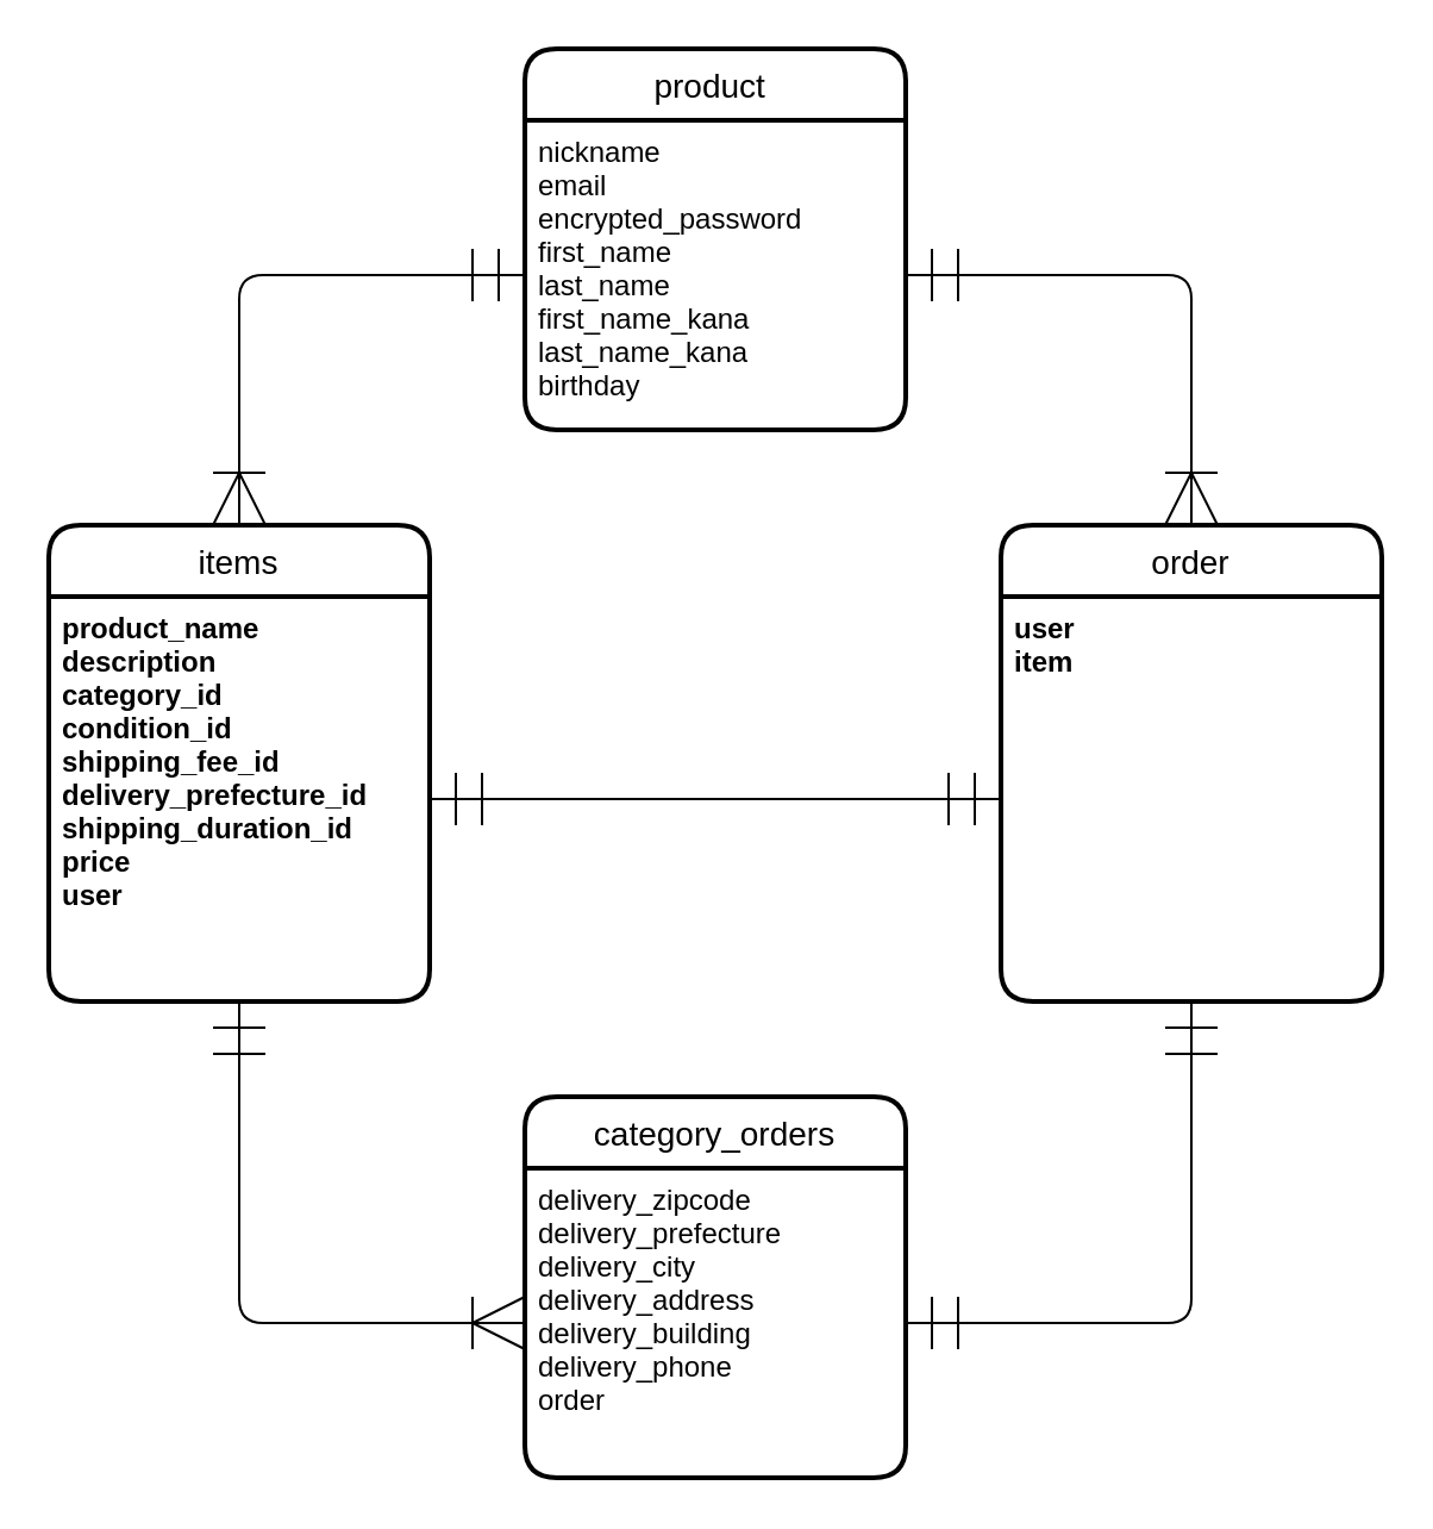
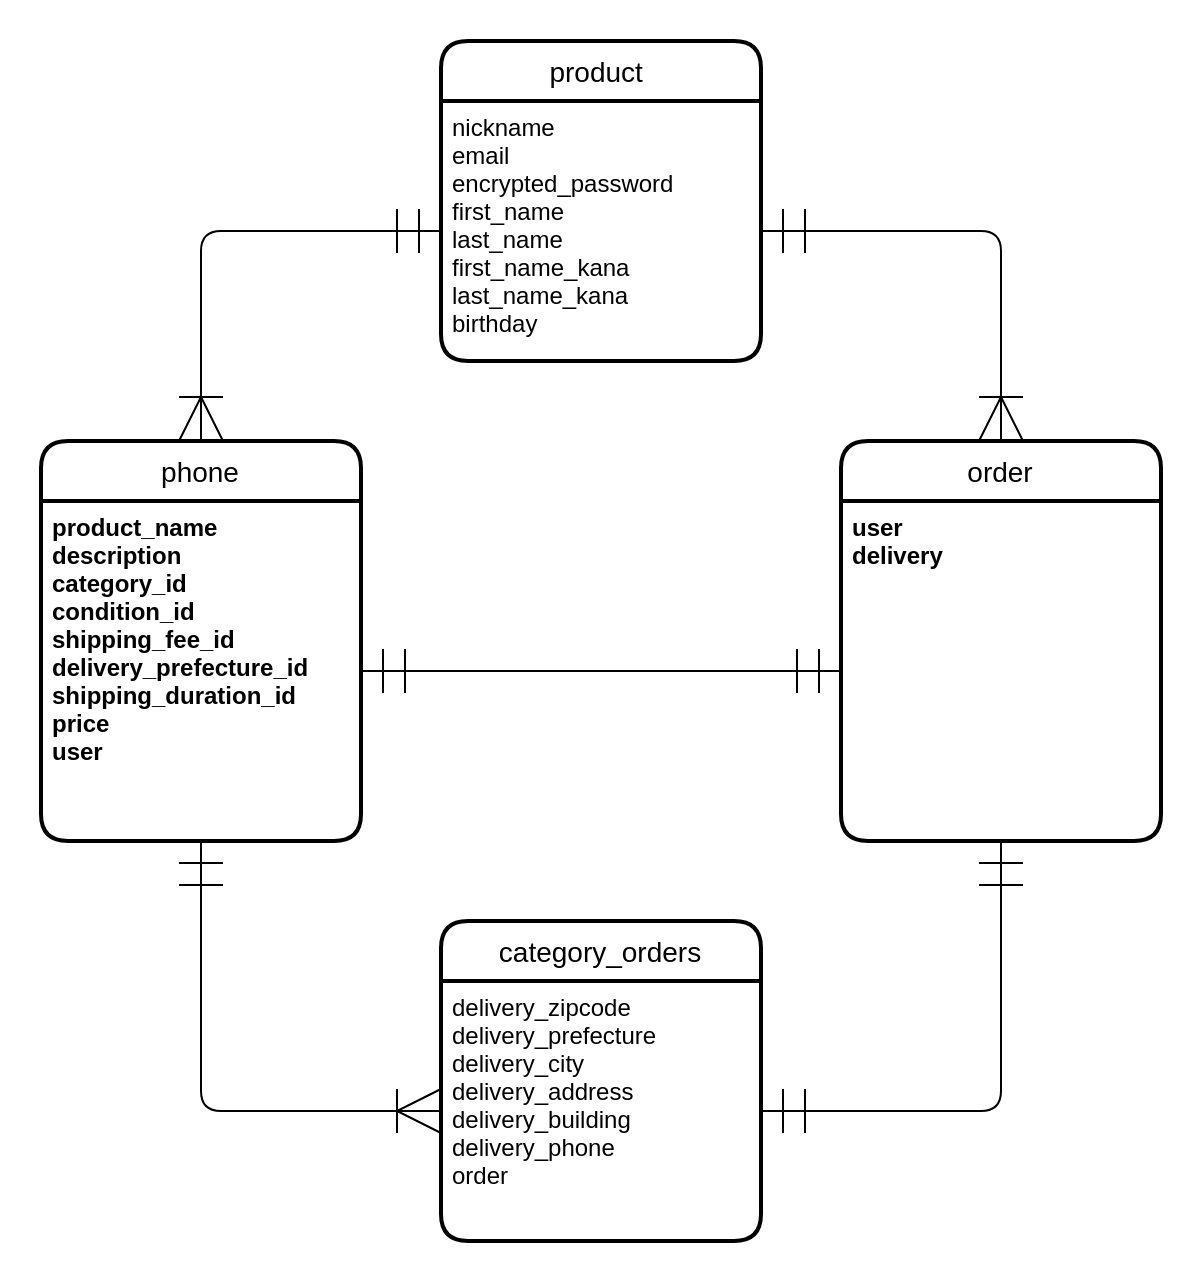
  <mxCell id="0" />
  <mxCell id="1" parent="0" />
  <mxCell id="2" value="product " style="swimlane;childLayout=stackLayout;horizontal=1;startSize=30;horizontalStack=0;rounded=1;fontSize=14;fontStyle=0;strokeWidth=2;resizeParent=0;resizeLast=1;shadow=0;dashed=0;align=center;" vertex="1" parent="1"><mxGeometry x="220" y="20" width="160" height="160" as="geometry" /></mxCell>
  <mxCell id="3" value="nickname&#10;email&#10;encrypted_password&#10;first_name&#10;last_name&#10;first_name_kana&#10;last_name_kana&#10;birthday" style="align=left;strokeColor=none;fillColor=none;spacingLeft=4;fontSize=12;verticalAlign=top;resizable=0;rotatable=0;part=1;fontStyle=0" vertex="1" parent="2"><mxGeometry y="30" width="160" height="130" as="geometry" /></mxCell>
- <mxCell id="4" value="items" style="swimlane;childLayout=stackLayout;horizontal=1;startSize=30;horizontalStack=0;rounded=1;fontSize=14;fontStyle=0;strokeWidth=2;resizeParent=0;resizeLast=1;shadow=0;dashed=0;align=center;" vertex="1" parent="1"><mxGeometry x="20" y="220" width="160" height="200" as="geometry"><mxRectangle x="140" y="320" width="70" height="30" as="alternateBounds" /></mxGeometry></mxCell>
+ <mxCell id="4" value="phone" style="swimlane;childLayout=stackLayout;horizontal=1;startSize=30;horizontalStack=0;rounded=1;fontSize=14;fontStyle=0;strokeWidth=2;resizeParent=0;resizeLast=1;shadow=0;dashed=0;align=center;" vertex="1" parent="1"><mxGeometry x="20" y="220" width="160" height="200" as="geometry"><mxRectangle x="140" y="320" width="70" height="30" as="alternateBounds" /></mxGeometry></mxCell>
  <mxCell id="5" value="product_name&#10;description&#10;category_id&#10;condition_id&#10;shipping_fee_id&#10;delivery_prefecture_id&#10;shipping_duration_id&#10;price&#10;user" style="align=left;strokeColor=none;fillColor=none;spacingLeft=4;fontSize=12;verticalAlign=top;resizable=0;rotatable=0;part=1;fontStyle=1" vertex="1" parent="4"><mxGeometry y="30" width="160" height="170" as="geometry" /></mxCell>
  <mxCell id="6" value="order" style="swimlane;childLayout=stackLayout;horizontal=1;startSize=30;horizontalStack=0;rounded=1;fontSize=14;fontStyle=0;strokeWidth=2;resizeParent=0;resizeLast=1;shadow=0;dashed=0;align=center;" vertex="1" parent="1"><mxGeometry x="420" y="220" width="160" height="200" as="geometry" /></mxCell>
- <mxCell id="7" value="user&#10;item" style="align=left;strokeColor=none;fillColor=none;spacingLeft=4;fontSize=12;verticalAlign=top;resizable=0;rotatable=0;part=1;fontStyle=1" vertex="1" parent="6"><mxGeometry y="30" width="160" height="170" as="geometry" /></mxCell>
+ <mxCell id="7" value="user&#10;delivery" style="align=left;strokeColor=none;fillColor=none;spacingLeft=4;fontSize=12;verticalAlign=top;resizable=0;rotatable=0;part=1;fontStyle=1" vertex="1" parent="6"><mxGeometry y="30" width="160" height="170" as="geometry" /></mxCell>
  <mxCell id="8" value="" style="edgeStyle=orthogonalEdgeStyle;fontSize=12;html=1;endArrow=ERoneToMany;startArrow=ERmandOne;exitX=0;exitY=0.5;exitDx=0;exitDy=0;entryX=0.5;entryY=0;entryDx=0;entryDy=0;startSize=20;endSize=20;" edge="1" parent="1" source="3" target="4"><mxGeometry width="100" height="100" relative="1" as="geometry"><mxPoint x="300" y="370" as="sourcePoint" /><mxPoint x="400" y="270" as="targetPoint" /></mxGeometry></mxCell>
  <mxCell id="9" value="" style="edgeStyle=orthogonalEdgeStyle;fontSize=12;html=1;endArrow=ERoneToMany;startArrow=ERmandOne;entryX=0.5;entryY=0;entryDx=0;entryDy=0;startSize=20;endSize=20;exitX=1;exitY=0.5;exitDx=0;exitDy=0;" edge="1" parent="1" source="3" target="6"><mxGeometry width="100" height="100" relative="1" as="geometry"><mxPoint x="380" y="100" as="sourcePoint" /><mxPoint x="500" y="220" as="targetPoint" /></mxGeometry></mxCell>
  <mxCell id="10" value="category_orders" style="swimlane;childLayout=stackLayout;horizontal=1;startSize=30;horizontalStack=0;rounded=1;fontSize=14;fontStyle=0;strokeWidth=2;resizeParent=0;resizeLast=1;shadow=0;dashed=0;align=center;" vertex="1" parent="1"><mxGeometry x="220" y="460" width="160" height="160" as="geometry" /></mxCell>
  <mxCell id="11" value="delivery_zipcode&#10;delivery_prefecture&#10;delivery_city&#10;delivery_address&#10;delivery_building&#10;delivery_phone&#10;order&#10;" style="align=left;strokeColor=none;fillColor=none;spacingLeft=4;fontSize=12;verticalAlign=top;resizable=0;rotatable=0;part=1;" vertex="1" parent="10"><mxGeometry y="30" width="160" height="130" as="geometry" /></mxCell>
  <mxCell id="12" value="" style="edgeStyle=orthogonalEdgeStyle;fontSize=12;html=1;endArrow=ERoneToMany;startArrow=ERmandOne;exitX=0.5;exitY=1;exitDx=0;exitDy=0;entryX=0;entryY=0.5;entryDx=0;entryDy=0;startSize=20;endSize=20;" edge="1" parent="1" source="5" target="11"><mxGeometry width="100" height="100" relative="1" as="geometry"><mxPoint x="230" y="475" as="sourcePoint" /><mxPoint x="110" y="630" as="targetPoint" /></mxGeometry></mxCell>
  <mxCell id="13" value="" style="edgeStyle=orthogonalEdgeStyle;fontSize=12;html=1;endArrow=ERmandOne;startArrow=ERmandOne;exitX=0.5;exitY=1;exitDx=0;exitDy=0;entryX=1;entryY=0.5;entryDx=0;entryDy=0;startSize=20;endSize=20;endFill=0;" edge="1" parent="1" source="7" target="11"><mxGeometry width="100" height="100" relative="1" as="geometry"><mxPoint x="400" y="470" as="sourcePoint" /><mxPoint x="519.04" y="618.64" as="targetPoint" /></mxGeometry></mxCell>
  <mxCell id="14" value="" style="edgeStyle=orthogonalEdgeStyle;fontSize=12;html=1;endArrow=ERmandOne;startArrow=ERmandOne;entryX=0;entryY=0.5;entryDx=0;entryDy=0;startSize=20;endSize=20;exitX=1;exitY=0.5;exitDx=0;exitDy=0;startFill=0;endFill=0;" edge="1" parent="1" source="5" target="7"><mxGeometry width="100" height="100" relative="1" as="geometry"><mxPoint x="300" y="409.94" as="sourcePoint" /><mxPoint x="416.96" y="409.98" as="targetPoint" /><Array as="points"><mxPoint x="310" y="335" /><mxPoint x="310" y="335" /></Array></mxGeometry></mxCell>
